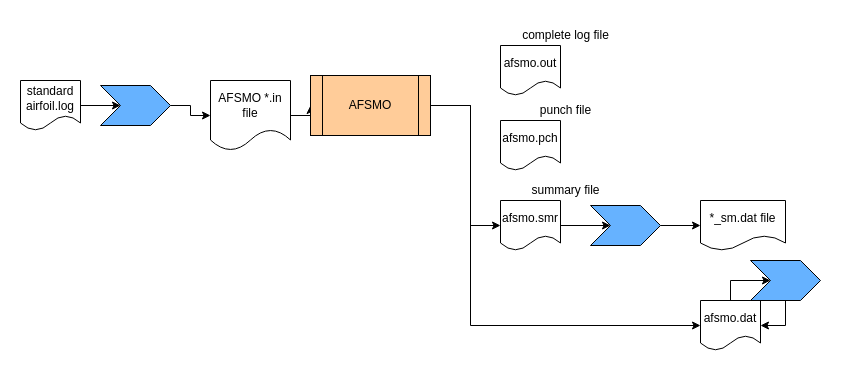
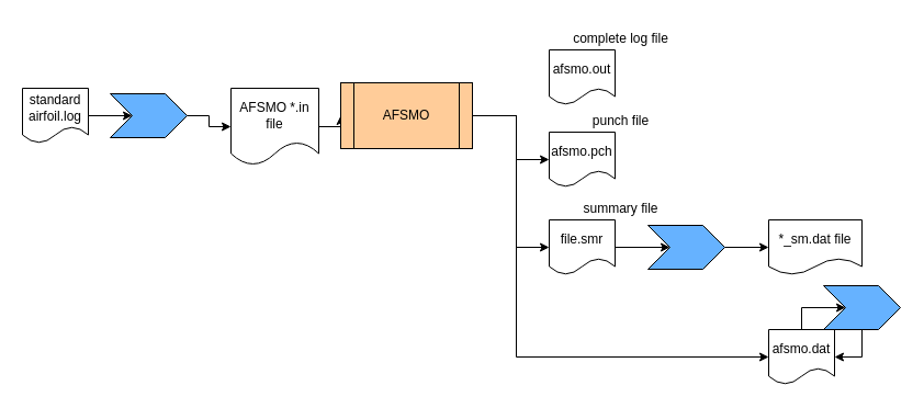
  <mxCell id="0" />
  <mxCell id="1" parent="0" />
  <mxCell id="2" style="edgeStyle=orthogonalEdgeStyle;rounded=0;orthogonalLoop=1;jettySize=auto;html=1;" edge="1" parent="1" source="3" target="5"><mxGeometry relative="1" as="geometry" /></mxCell>
  <mxCell id="3" value="standard airfoil.log" style="shape=document;whiteSpace=wrap;html=1;boundedLbl=1;" vertex="1" parent="1"><mxGeometry x="20" y="80" width="60" height="50" as="geometry" /></mxCell>
  <mxCell id="4" style="edgeStyle=orthogonalEdgeStyle;rounded=0;orthogonalLoop=1;jettySize=auto;html=1;entryX=0;entryY=0.5;entryDx=0;entryDy=0;" edge="1" parent="1" source="5" target="7"><mxGeometry relative="1" as="geometry" /></mxCell>
  <mxCell id="5" value="" style="shape=step;perimeter=stepPerimeter;whiteSpace=wrap;html=1;fixedSize=1;fillColor=#66B2FF;" vertex="1" parent="1"><mxGeometry x="100" y="85" width="70" height="40" as="geometry" /></mxCell>
  <mxCell id="6" style="edgeStyle=orthogonalEdgeStyle;rounded=0;orthogonalLoop=1;jettySize=auto;html=1;entryX=0;entryY=0.5;entryDx=0;entryDy=0;" edge="1" parent="1" source="7" target="11"><mxGeometry relative="1" as="geometry" /></mxCell>
  <mxCell id="7" value="AFSMO *.in file" style="shape=document;whiteSpace=wrap;html=1;boundedLbl=1;" vertex="1" parent="1"><mxGeometry x="210" y="80" width="80" height="70" as="geometry" /></mxCell>
+ <mxCell id="8" style="edgeStyle=orthogonalEdgeStyle;rounded=0;orthogonalLoop=1;jettySize=auto;html=1;" edge="1" parent="1" source="11" target="15"><mxGeometry relative="1" as="geometry"><Array as="points"><mxPoint x="470" y="105" /><mxPoint x="470" y="145" /></Array></mxGeometry></mxCell>
  <mxCell id="9" style="edgeStyle=orthogonalEdgeStyle;rounded=0;orthogonalLoop=1;jettySize=auto;html=1;entryX=0;entryY=0.5;entryDx=0;entryDy=0;" edge="1" parent="1" source="11" target="17"><mxGeometry relative="1" as="geometry"><Array as="points"><mxPoint x="470" y="105" /><mxPoint x="470" y="225" /></Array></mxGeometry></mxCell>
  <mxCell id="10" style="edgeStyle=orthogonalEdgeStyle;rounded=0;orthogonalLoop=1;jettySize=auto;html=1;entryX=0;entryY=0.5;entryDx=0;entryDy=0;" edge="1" parent="1" source="11" target="13"><mxGeometry relative="1" as="geometry"><Array as="points"><mxPoint x="470" y="105" /><mxPoint x="470" y="325" /></Array></mxGeometry></mxCell>
  <mxCell id="11" value="AFSMO" style="shape=process;whiteSpace=wrap;html=1;backgroundOutline=1;fillColor=#FFCC99;" vertex="1" parent="1"><mxGeometry x="310" y="75" width="120" height="60" as="geometry" /></mxCell>
  <mxCell id="12" style="edgeStyle=orthogonalEdgeStyle;rounded=0;orthogonalLoop=1;jettySize=auto;html=1;entryX=0;entryY=0.5;entryDx=0;entryDy=0;" edge="1" parent="1" source="13" target="19"><mxGeometry relative="1" as="geometry" /></mxCell>
  <mxCell id="13" value="afsmo.dat" style="shape=document;whiteSpace=wrap;html=1;boundedLbl=1;" vertex="1" parent="1"><mxGeometry x="700" y="300" width="60" height="50" as="geometry" /></mxCell>
  <mxCell id="14" value="afsmo.out" style="shape=document;whiteSpace=wrap;html=1;boundedLbl=1;" vertex="1" parent="1"><mxGeometry x="500" y="45" width="60" height="50" as="geometry" /></mxCell>
  <mxCell id="15" value="afsmo.pch" style="shape=document;whiteSpace=wrap;html=1;boundedLbl=1;" vertex="1" parent="1"><mxGeometry x="500" y="120" width="60" height="50" as="geometry" /></mxCell>
  <mxCell id="16" style="edgeStyle=orthogonalEdgeStyle;rounded=0;orthogonalLoop=1;jettySize=auto;html=1;entryX=0;entryY=0.5;entryDx=0;entryDy=0;" edge="1" parent="1" source="17" target="21"><mxGeometry relative="1" as="geometry" /></mxCell>
- <mxCell id="17" value="afsmo.smr" style="shape=document;whiteSpace=wrap;html=1;boundedLbl=1;" vertex="1" parent="1"><mxGeometry x="500" y="200" width="60" height="50" as="geometry" /></mxCell>
+ <mxCell id="17" value="file.smr" style="shape=document;whiteSpace=wrap;html=1;boundedLbl=1;" vertex="1" parent="1"><mxGeometry x="500" y="200" width="60" height="50" as="geometry" /></mxCell>
  <mxCell id="18" style="edgeStyle=orthogonalEdgeStyle;rounded=0;orthogonalLoop=1;jettySize=auto;html=1;entryX=1;entryY=0.5;entryDx=0;entryDy=0;" edge="1" parent="1" source="19" target="13"><mxGeometry relative="1" as="geometry" /></mxCell>
  <mxCell id="19" value="" style="shape=step;perimeter=stepPerimeter;whiteSpace=wrap;html=1;fixedSize=1;fillColor=#66B2FF;" vertex="1" parent="1"><mxGeometry x="750" y="260" width="70" height="40" as="geometry" /></mxCell>
  <mxCell id="20" style="edgeStyle=orthogonalEdgeStyle;rounded=0;orthogonalLoop=1;jettySize=auto;html=1;entryX=0;entryY=0.5;entryDx=0;entryDy=0;" edge="1" parent="1" source="21" target="22"><mxGeometry relative="1" as="geometry" /></mxCell>
  <mxCell id="21" value="" style="shape=step;perimeter=stepPerimeter;whiteSpace=wrap;html=1;fixedSize=1;fillColor=#66B2FF;" vertex="1" parent="1"><mxGeometry x="590" y="205" width="70" height="40" as="geometry" /></mxCell>
  <mxCell id="22" value="*_sm.dat file" style="shape=document;whiteSpace=wrap;html=1;boundedLbl=1;" vertex="1" parent="1"><mxGeometry x="700" y="200" width="85" height="50" as="geometry" /></mxCell>
  <mxCell id="23" value="complete log file" style="text;html=1;align=center;verticalAlign=middle;resizable=0;points=[];autosize=1;strokeColor=none;fillColor=none;" vertex="1" parent="1"><mxGeometry x="510" y="20" width="110" height="30" as="geometry" /></mxCell>
  <mxCell id="24" value="punch file" style="text;html=1;align=center;verticalAlign=middle;resizable=0;points=[];autosize=1;strokeColor=none;fillColor=none;" vertex="1" parent="1"><mxGeometry x="530" y="95" width="70" height="30" as="geometry" /></mxCell>
  <mxCell id="25" value="summary file" style="text;html=1;align=center;verticalAlign=middle;resizable=0;points=[];autosize=1;strokeColor=none;fillColor=none;" vertex="1" parent="1"><mxGeometry x="520" y="175" width="90" height="30" as="geometry" /></mxCell>
